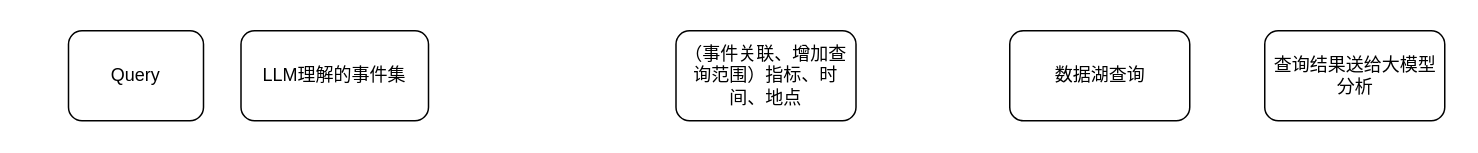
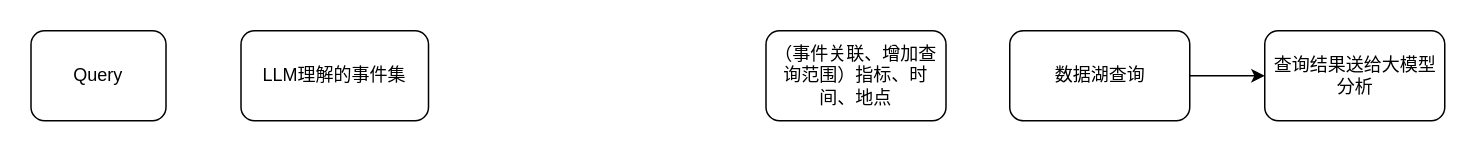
  <mxCell id="0" />
  <mxCell id="1" parent="0" />
- <mxCell id="2" value="Query" style="rounded=1;whiteSpace=wrap;html=1;" parent="1" vertex="1"><mxGeometry x="45" y="20" width="90" height="60" as="geometry" /></mxCell>
- <mxCell id="3" value="（事件关联、增加查询范围）指标、时间、地点" style="whiteSpace=wrap;html=1;rounded=1;" parent="1" vertex="1"><mxGeometry x="450" y="20" width="120" height="60" as="geometry" /></mxCell>
+ <mxCell id="2" value="Query" style="rounded=1;whiteSpace=wrap;html=1;" parent="1" vertex="1"><mxGeometry x="20" y="20" width="90" height="60" as="geometry" /></mxCell>
+ <mxCell id="3" value="（事件关联、增加查询范围）指标、时间、地点" style="whiteSpace=wrap;html=1;rounded=1;" parent="1" vertex="1"><mxGeometry x="510" y="20" width="120" height="60" as="geometry" /></mxCell>
  <mxCell id="4" value="LLM理解的事件集" style="whiteSpace=wrap;html=1;rounded=1;" parent="1" vertex="1"><mxGeometry x="160" y="20" width="125" height="60" as="geometry" /></mxCell>
+ <mxCell id="5" value="" style="edgeStyle=orthogonalEdgeStyle;rounded=0;orthogonalLoop=1;jettySize=auto;html=1;" parent="1" source="6" target="7" edge="1"><mxGeometry relative="1" as="geometry" /></mxCell>
  <mxCell id="6" value="数据湖查询" style="whiteSpace=wrap;html=1;rounded=1;" parent="1" vertex="1"><mxGeometry x="672.5" y="20" width="120" height="60" as="geometry" /></mxCell>
  <mxCell id="7" value="查询结果送给大模型分析" style="whiteSpace=wrap;html=1;rounded=1;" parent="1" vertex="1"><mxGeometry x="842.5" y="20" width="120" height="60" as="geometry" /></mxCell>
